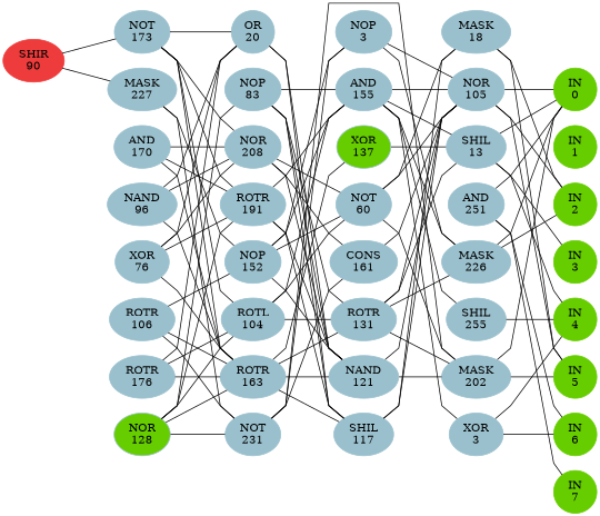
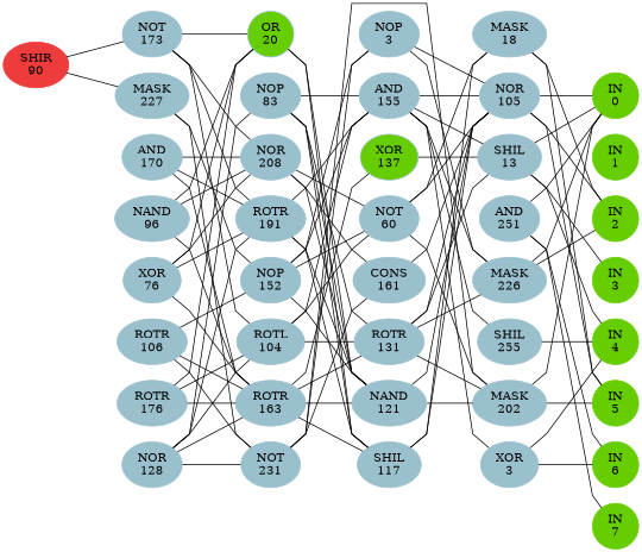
  graph {
    ordering=out
    rankdir=LR
    ranksep=0.75
    splines=polyline
    node [color=lightblue3 style=filled]
    edge [style=solid]
    n1 [color=chartreuse3 label="IN\n0"]
    n2 [color=chartreuse3 label="IN\n1"]
    n3 [color=chartreuse3 label="IN\n2"]
    n4 [color=chartreuse3 label="IN\n3"]
    n5 [color=chartreuse3 label="IN\n4"]
    n6 [color=chartreuse3 label="IN\n5"]
    n7 [color=chartreuse3 label="IN\n6"]
    n8 [color=chartreuse3 label="IN\n7"]
    n9 [label="MASK\n18"]
    n10 [label="NOR\n105"]
    n11 [label="SHIL\n13"]
    n12 [label="AND\n251"]
    n13 [label="MASK\n226"]
    n14 [label="SHIL\n255"]
    n15 [label="MASK\n202"]
    n16 [label="XOR\n3"]
    n17 [label="NOP\n3"]
    n18 [label="AND\n155"]
    n19 [fillcolor=chartreuse3 label="XOR\n137"]
    n20 [label="NOT\n60"]
    n21 [label="CONS\n161"]
    n22 [label="ROTR\n131"]
    n23 [label="NAND\n121"]
    n24 [label="SHIL\n117"]
-   n25 [label="OR\n20"]
+   n25 [label="OR\n20" fillcolor=chartreuse3]
    n26 [label="NOP\n83"]
    n27 [label="NOR\n208"]
    n28 [label="ROTR\n191"]
    n29 [label="NOP\n152"]
    n30 [label="ROTL\n104"]
    n31 [label="ROTR\n163"]
    n32 [label="NOT\n231"]
    n33 [label="NOT\n173"]
    n34 [label="MASK\n227"]
    n35 [label="AND\n170"]
    n36 [label="NAND\n96"]
    n37 [label="XOR\n76"]
    n38 [label="ROTR\n106"]
    n39 [label="ROTR\n176"]
-   n40 [label="NOR\n128" fillcolor=chartreuse3]
+   n40 [label="NOR\n128"]
    n41 [color=brown2 label="SHIR\n90"]
    subgraph sub_1 {
      rank=same
      n1
      n2
      n3
      n4
      n5
      n6
      n7
      n8
    }
    subgraph sub_2 {
      rank=same
      n9
      n10
      n11
      n12
      n13
      n14
      n15
      n16
    }
    subgraph sub_3 {
      rank=same
      n17
      n18
      n19
      n20
      n21
      n22
      n23
      n24
    }
    subgraph sub_4 {
      rank=same
      n25
      n26
      n27
      n28
      n29
      n30
      n31
      n32
    }
    subgraph sub_5 {
      rank=same
      n33
      n34
      n35
      n36
      n37
      n38
      n39
      n40
    }
    subgraph sub_6 {
      rank=same
      n41
    }
    n1 -- n2 [style=invis]
    n2 -- n3 [style=invis]
    n3 -- n4 [style=invis]
    n4 -- n5 [style=invis]
    n5 -- n6 [style=invis]
    n6 -- n7 [style=invis]
    n7 -- n8 [style=invis]
    n9 -- n3
    n9 -- n6
    n9 -- n10 [style=invis]
    n10 -- n1
    n10 -- n3
    n10 -- n6
    n10 -- n11 [style=invis]
    n11 -- n1
    n11 -- n4
    n11 -- n5
    n11 -- n12 [style=invis]
    n12 -- n1
    n12 -- n7
    n12 -- n8
    n12 -- n13 [style=invis]
    n13 -- n1
    n13 -- n3
    n13 -- n14 [style=invis]
    n14 -- n5
    n14 -- n15 [style=invis]
    n15 -- n1
    n15 -- n6
    n15 -- n16 [style=invis]
    n16 -- n5
    n16 -- n7
    n17 -- n10
    n17 -- n13
    n17 -- n18 [style=invis]
    n18 -- n10
    n18 -- n11
    n18 -- n13
    n18 -- n14
    n18 -- n16
    n18 -- n19 [style=invis]
    n19 -- n11
    n19 -- n20 [style=invis]
    n20 -- n9
    n20 -- n10
    n20 -- n15
    n20 -- n21 [style=invis]
    n21 -- n10
    n21 -- n22 [style=invis]
    n22 -- n10
    n22 -- n11
    n22 -- n13
    n22 -- n15
    n22 -- n23 [style=invis]
    n23 -- n10
    n23 -- n15
    n23 -- n24 [style=invis]
    n24 -- n9
    n24 -- n10
    n25 -- n23
    n25 -- n24
    n25 -- n26 [style=invis]
    n26 -- n18
    n26 -- n22
    n26 -- n23
    n26 -- n24
    n26 -- n27 [style=invis]
    n27 -- n20
    n27 -- n21
    n27 -- n23
    n27 -- n28 [style=invis]
    n28 -- n18
    n28 -- n23
    n28 -- n24
    n28 -- n29 [style=invis]
    n29 -- n17
    n29 -- n18
    n29 -- n20
    n29 -- n23
    n29 -- n30 [style=invis]
    n30 -- n18
    n30 -- n20
    n30 -- n22
    n30 -- n31 [style=invis]
    n31 -- n19
    n31 -- n22
    n31 -- n23
    n31 -- n24
    n31 -- n32 [style=invis]
    n32 -- n15
    n32 -- n17
    n32 -- n21
    n33 -- n25
    n33 -- n27
    n33 -- n28
    n33 -- n30
-   n33 -- n31
    n33 -- n34 [style=invis]
    n34 -- n29
    n34 -- n32
    n34 -- n35 [style=invis]
    n35 -- n27
    n35 -- n28
    n35 -- n31
    n35 -- n36 [style=invis]
    n36 -- n25
    n36 -- n27
    n36 -- n31
    n36 -- n37 [style=invis]
    n37 -- n25
    n37 -- n27
    n37 -- n28
    n37 -- n31
    n37 -- n38 [style=invis]
    n38 -- n29
    n38 -- n31
    n38 -- n32
    n38 -- n39 [style=invis]
    n39 -- n25
    n39 -- n30
    n39 -- n31
    n39 -- n40 [style=invis]
    n40 -- n26
    n40 -- n28
    n40 -- n30
    n40 -- n31
    n40 -- n32
    n41 -- n33
    n41 -- n34
    n41 -- n41 [style=invis]
  }
